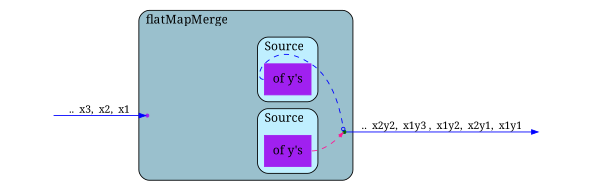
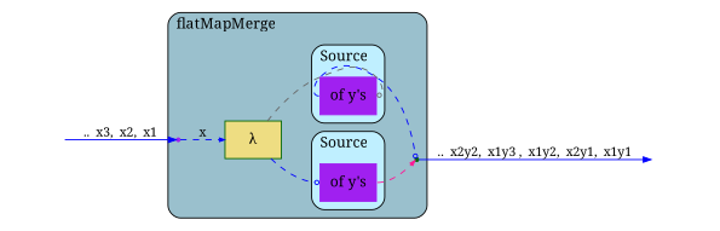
  digraph {
    compound=true
    fontname="Noto Serif"
    rankdir=LR
    node [color=purple fontname="Noto Serif" shape=box style=filled]
    edge [arrowhead=normal arrowsize=0.5 fontname="Noto Serif" fontsize=12 fontstyle=bold style=dashed color=blue]
    n1 [label="of y's"]
    n2 [label="of y's"]
    dm_fin [shape=point style=""]
+   n4 [fillcolor=lightgoldenrod label="λ" color=darkgreen]
    dm_fout [shape=point color=darkgreen style=""]
    dm_ip [style=invis color=""]
    dm_op [style=invis color=""]
    subgraph cluster_1 {
      fillcolor=lightblue3
      label=flatMapMerge
      labeljust=l
      style="filled,rounded"
      dm_fin
+     n4
      dm_fout
      subgraph cluster_2 {
        fillcolor=lightblue1
        label=Source
        labeljust=l
        style="filled,rounded"
        n1
      }
      subgraph cluster_3 {
        fillcolor=lightblue1
        label=Source
        labeljust=l
        style="filled,rounded"
        n2
      }
    }
    n1 -> dm_fout [tailport=e color=deeppink]
    n2 -> dm_fout [arrowhead=odot tailport=w]
+   dm_fin -> n4 [label=x]
+   n4 -> n1 [arrowhead=odot headport=w]
+   n4 -> n2 [arrowhead=odot headport=e color=gray40]
    dm_fout -> dm_op [arrowsize=.75 label="..  x2y2,  x1y3 ,  x1y2,  x2y1,  x1y1" style=""]
    dm_ip -> dm_fin [arrowsize=.75 label="..  x3,  x2,  x1" style=""]
  }
